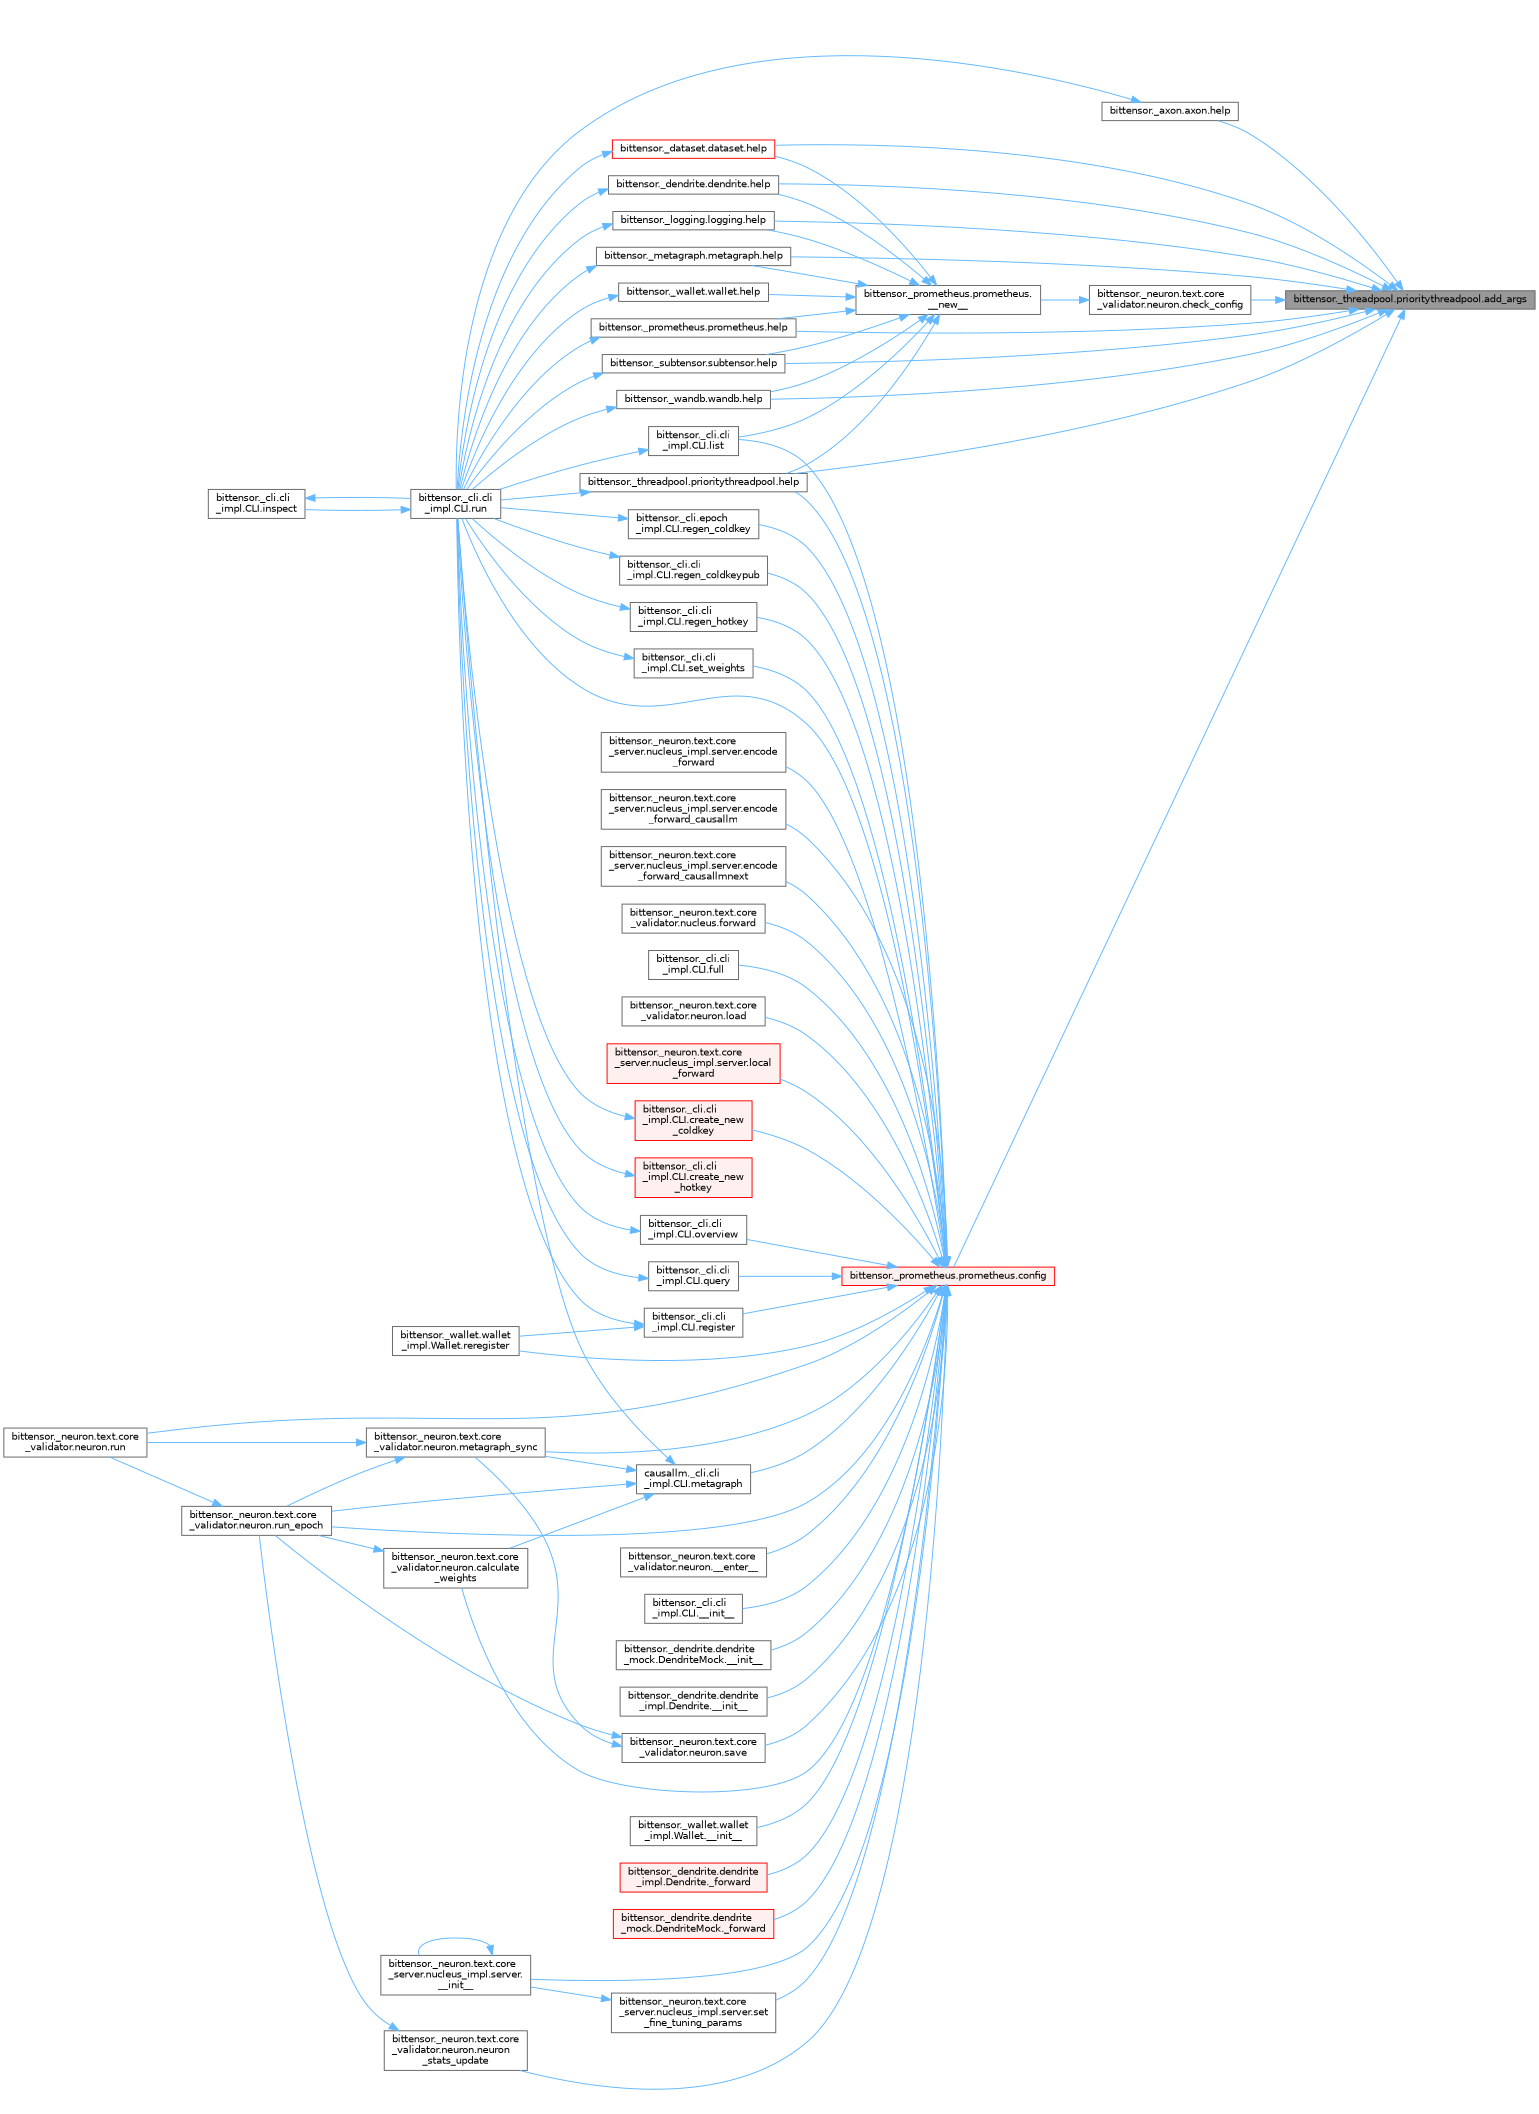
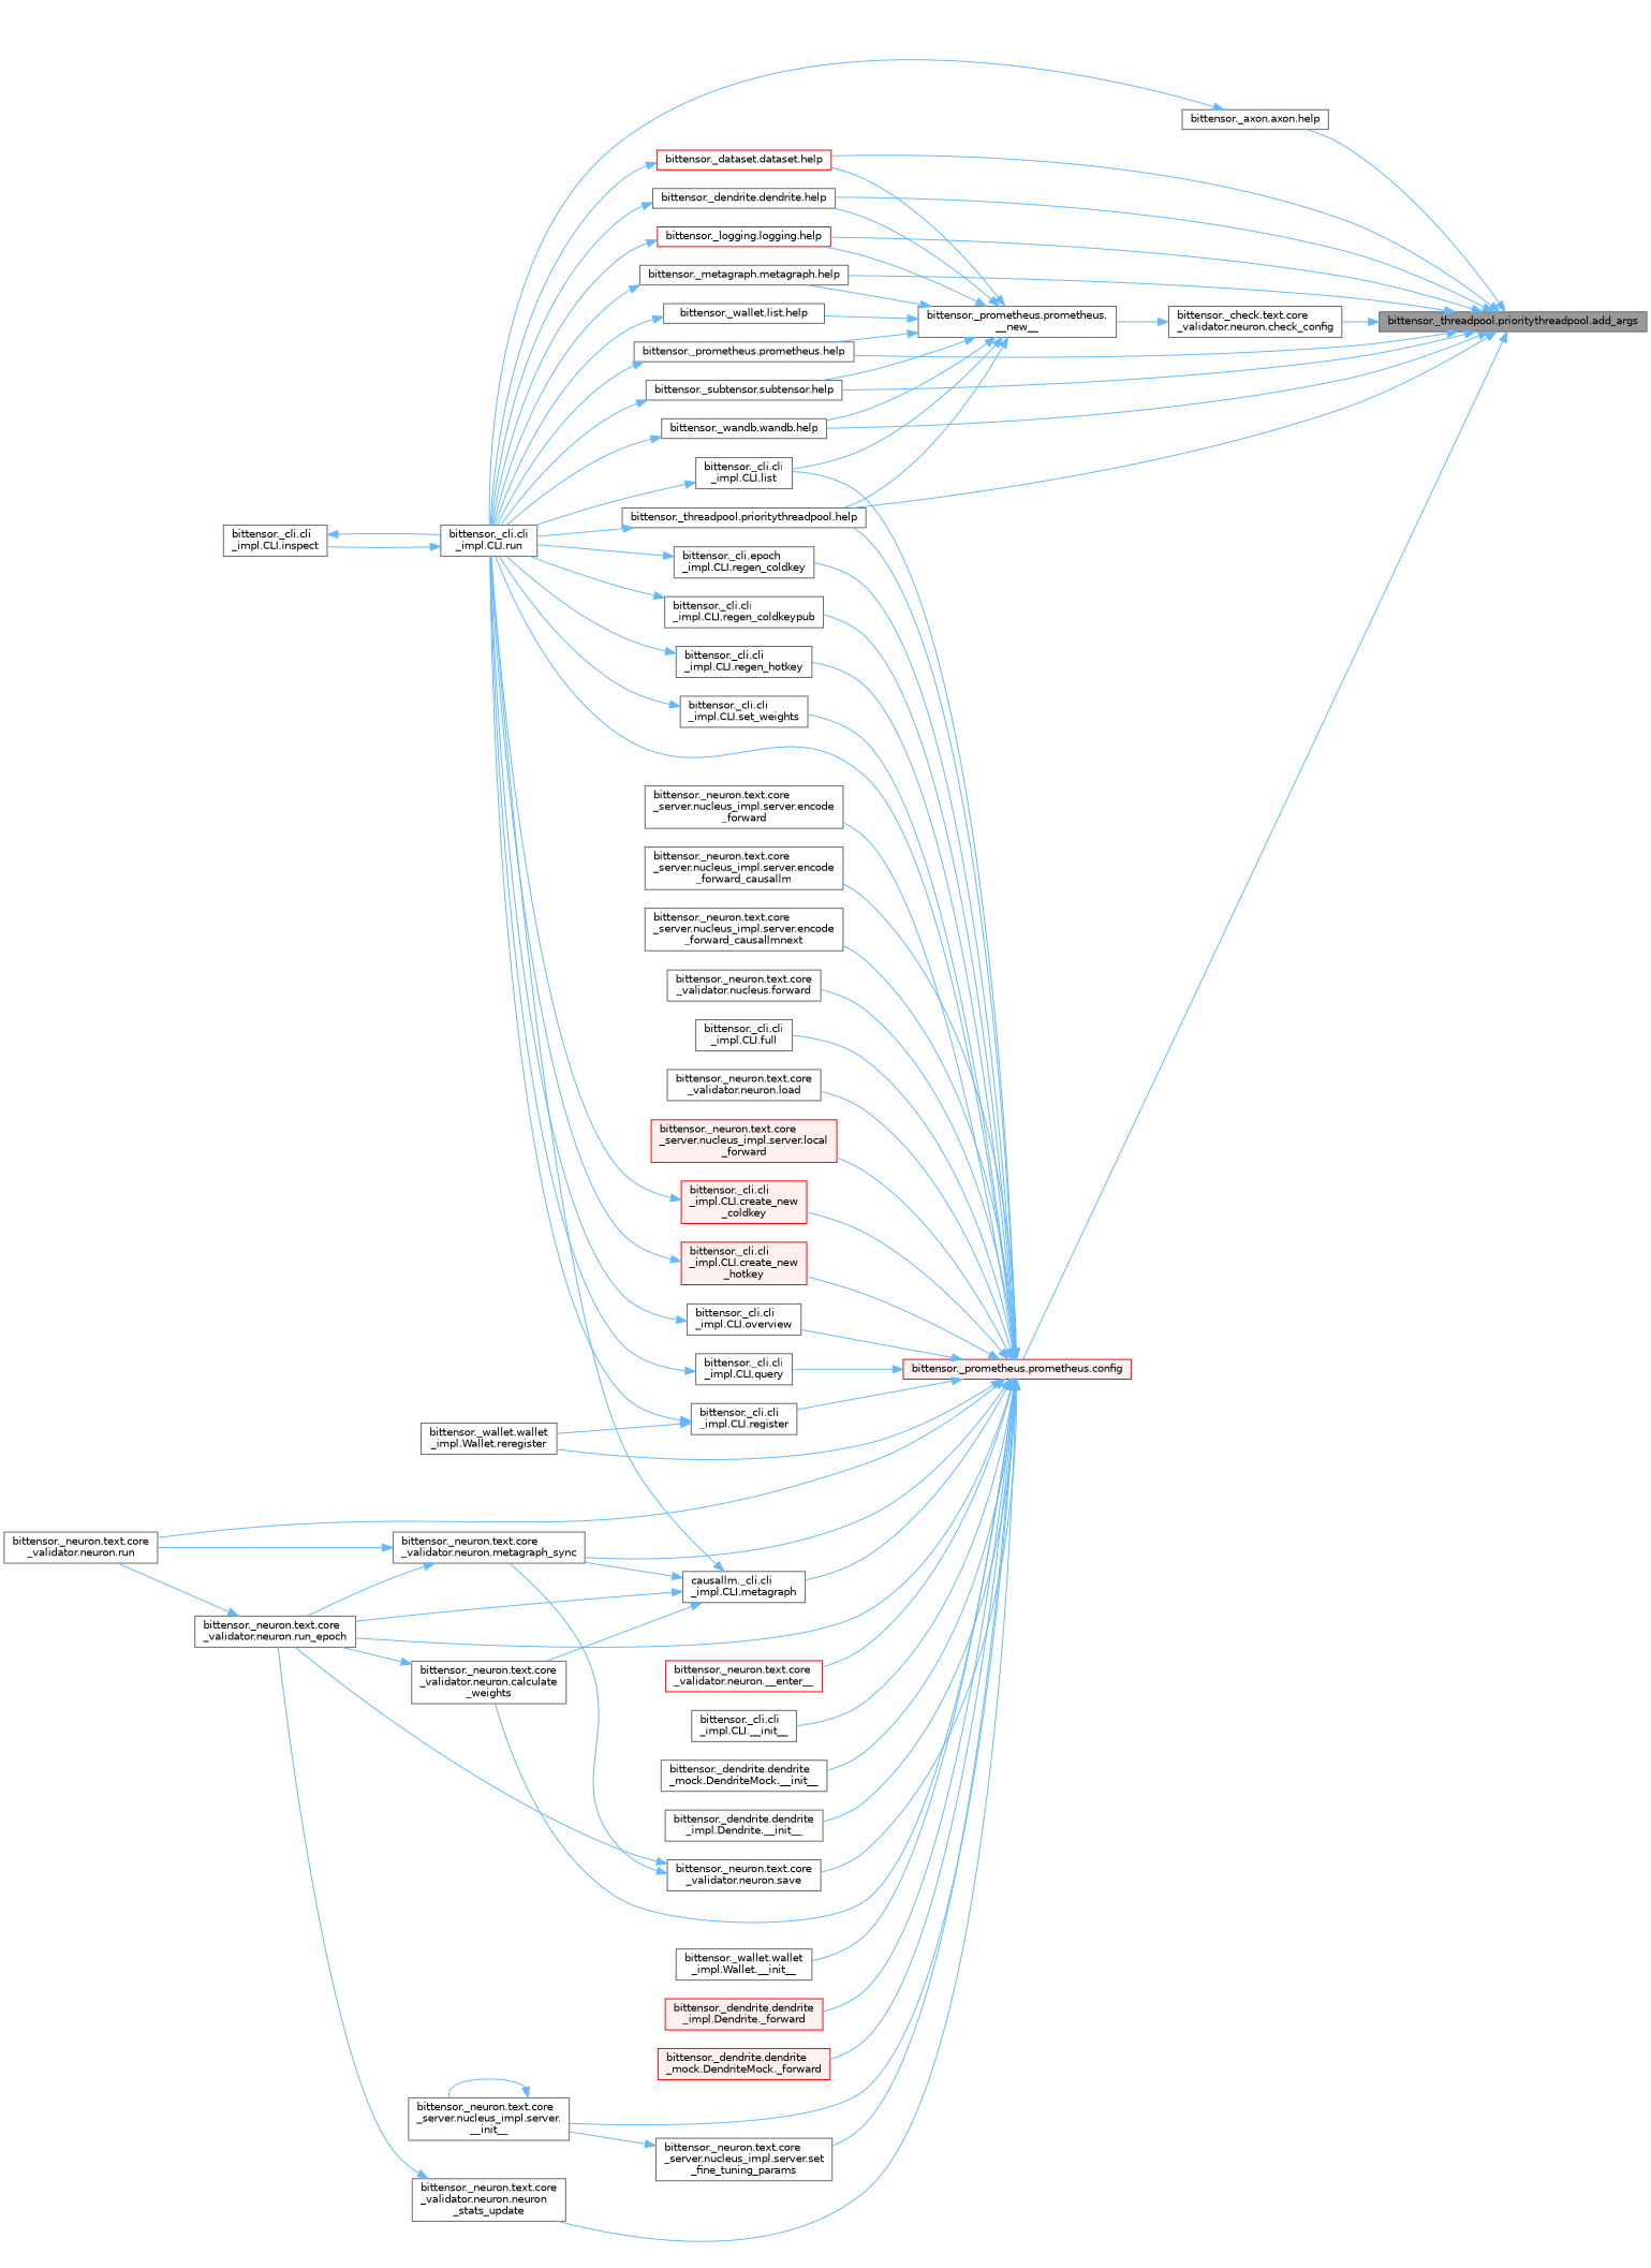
  digraph {
    rankdir=RL
    node [color=grey40 fillcolor=white fontname=Helvetica fontsize=10 shape=box style=filled]
    edge [color=steelblue1 dir=back fontname=Helvetica fontsize=10 labelfontname=Helvetica labelfontsize=10 style=solid]
    n1 [color=gray40 fillcolor=grey60 fontcolor=black height=0.2 label="bittensor._threadpool.prioritythreadpool.add_args" width=0.4]
-   n2 [height=0.2 label="bittensor._neuron.text.core\l_validator.neuron.check_config" width=0.4]
+   n2 [height=0.2 label="bittensor._check.text.core\l_validator.neuron.check_config" width=0.4]
    n3 [height=0.2 label="bittensor._axon.axon.help" width=0.4]
    n4 [color=red height=0.2 label="bittensor._dataset.dataset.help" width=0.4]
    n5 [height=0.2 label="bittensor._dendrite.dendrite.help" width=0.4]
-   n6 [height=0.2 label="bittensor._logging.logging.help" width=0.4]
+   n6 [color=red height=0.2 label="bittensor._logging.logging.help" width=0.4]
    n7 [height=0.2 label="bittensor._metagraph.metagraph.help" width=0.4]
    n8 [height=0.2 label="bittensor._prometheus.prometheus.help" width=0.4]
    n9 [height=0.2 label="bittensor._subtensor.subtensor.help" width=0.4]
    n10 [height=0.2 label="bittensor._threadpool.prioritythreadpool.help" width=0.4]
    n11 [height=0.2 label="bittensor._wandb.wandb.help" width=0.4]
    n12 [color=red fillcolor="#FFF0F0" height=0.2 label="bittensor._prometheus.prometheus.config" width=0.4]
    n13 [height=0.2 label="bittensor._prometheus.prometheus.\l__new__" width=0.4]
    n14 [height=0.2 label="bittensor._cli.cli\l_impl.CLI.run" width=0.4]
-   n15 [height=0.2 label="bittensor._wallet.wallet.help" width=0.4]
-   n16 [height=0.2 label="bittensor._neuron.text.core\l_validator.neuron.__enter__" width=0.4]
+   n15 [height=0.2 label="bittensor._wallet.list.help" width=0.4]
+   n16 [color=red height=0.2 label="bittensor._neuron.text.core\l_validator.neuron.__enter__" width=0.4]
    n17 [height=0.2 label="bittensor._cli.cli\l_impl.CLI.__init__" width=0.4]
    n18 [height=0.2 label="bittensor._dendrite.dendrite\l_mock.DendriteMock.__init__" width=0.4]
    n19 [height=0.2 label="bittensor._dendrite.dendrite\l_impl.Dendrite.__init__" width=0.4]
    n20 [height=0.2 label="bittensor._neuron.text.core\l_server.nucleus_impl.server.\l__init__" width=0.4]
    n21 [height=0.2 label="bittensor._wallet.wallet\l_impl.Wallet.__init__" width=0.4]
    n22 [color=red fillcolor="#FFF0F0" height=0.2 label="bittensor._dendrite.dendrite\l_impl.Dendrite._forward" width=0.4]
    n23 [color=red fillcolor="#FFF0F0" height=0.2 label="bittensor._dendrite.dendrite\l_mock.DendriteMock._forward" width=0.4]
    n24 [height=0.2 label="bittensor._neuron.text.core\l_validator.neuron.calculate\l_weights" width=0.4]
    n25 [height=0.2 label="bittensor._neuron.text.core\l_validator.neuron.run_epoch" width=0.4]
    n26 [height=0.2 label="bittensor._neuron.text.core\l_validator.neuron.run" width=0.4]
    n27 [color=red fillcolor="#FFF0F0" height=0.2 label="bittensor._cli.cli\l_impl.CLI.create_new\l_coldkey" width=0.4]
    n28 [color=red fillcolor="#FFF0F0" height=0.2 label="bittensor._cli.cli\l_impl.CLI.create_new\l_hotkey" width=0.4]
    n29 [height=0.2 label="bittensor._neuron.text.core\l_server.nucleus_impl.server.encode\l_forward" width=0.4]
    n30 [height=0.2 label="bittensor._neuron.text.core\l_server.nucleus_impl.server.encode\l_forward_causallm" width=0.4]
    n31 [height=0.2 label="bittensor._neuron.text.core\l_server.nucleus_impl.server.encode\l_forward_causallmnext" width=0.4]
    n32 [height=0.2 label="bittensor._neuron.text.core\l_validator.nucleus.forward" width=0.4]
    n33 [height=0.2 label="bittensor._cli.cli\l_impl.CLI.full" width=0.4]
    n34 [height=0.2 label="bittensor._cli.cli\l_impl.CLI.list" width=0.4]
    n35 [height=0.2 label="bittensor._neuron.text.core\l_validator.neuron.load" width=0.4]
    n36 [color=red fillcolor="#FFF0F0" height=0.2 label="bittensor._neuron.text.core\l_server.nucleus_impl.server.local\l_forward" width=0.4]
    n37 [height=0.2 label="causallm._cli.cli\l_impl.CLI.metagraph" width=0.4]
    n38 [height=0.2 label="bittensor._neuron.text.core\l_validator.neuron.metagraph_sync" width=0.4]
    n39 [height=0.2 label="bittensor._neuron.text.core\l_validator.neuron.neuron\l_stats_update" width=0.4]
    n40 [height=0.2 label="bittensor._cli.cli\l_impl.CLI.overview" width=0.4]
    n41 [height=0.2 label="bittensor._cli.cli\l_impl.CLI.query" width=0.4]
    n42 [height=0.2 label="bittensor._cli.epoch\l_impl.CLI.regen_coldkey" width=0.4]
    n43 [height=0.2 label="bittensor._cli.cli\l_impl.CLI.regen_coldkeypub" width=0.4]
    n44 [height=0.2 label="bittensor._cli.cli\l_impl.CLI.regen_hotkey" width=0.4]
    n45 [height=0.2 label="bittensor._cli.cli\l_impl.CLI.register" width=0.4]
    n46 [height=0.2 label="bittensor._wallet.wallet\l_impl.Wallet.reregister" width=0.4]
    n47 [height=0.2 label="bittensor._neuron.text.core\l_validator.neuron.save" width=0.4]
    n48 [height=0.2 label="bittensor._neuron.text.core\l_server.nucleus_impl.server.set\l_fine_tuning_params" width=0.4]
    n49 [height=0.2 label="bittensor._cli.cli\l_impl.CLI.set_weights" width=0.4]
    n50 [height=0.2 label="bittensor._cli.cli\l_impl.CLI.inspect" width=0.4]
    n1 -> n2
    n1 -> n3
    n1 -> n4
    n1 -> n5
    n1 -> n6
    n1 -> n7
    n1 -> n8
    n1 -> n9
    n1 -> n10
    n1 -> n11
    n1 -> n12
    n2 -> n13
    n3 -> n14
    n4 -> n14
    n5 -> n14
    n6 -> n14
    n7 -> n14
    n8 -> n14
    n9 -> n14
    n10 -> n14
    n11 -> n14
    n12 -> n10
    n12 -> n14
    n12 -> n16
    n12 -> n17
    n12 -> n18
    n12 -> n19
    n12 -> n20
    n12 -> n21
    n12 -> n22
    n12 -> n23
    n12 -> n24
    n12 -> n25
    n12 -> n26
    n12 -> n27
+   n12 -> n28
    n12 -> n29
    n12 -> n30
    n12 -> n31
    n12 -> n32
    n12 -> n33
    n12 -> n34
    n12 -> n35
    n12 -> n36
    n12 -> n37
    n12 -> n38
    n12 -> n39
    n12 -> n40
    n12 -> n41
    n12 -> n42
    n12 -> n43
    n12 -> n44
    n12 -> n45
    n12 -> n46
    n12 -> n47
    n12 -> n48
    n12 -> n49
    n13 -> n4
    n13 -> n5
    n13 -> n6
    n13 -> n7
    n13 -> n8
    n13 -> n9
    n13 -> n10
    n13 -> n11
    n13 -> n15
    n13 -> n34
    n14 -> n50
    n15 -> n14
    n20 -> n20
    n24 -> n25
    n25 -> n26
    n27 -> n14
    n28 -> n14
    n34 -> n14
    n37 -> n14
    n37 -> n24
    n37 -> n25
    n37 -> n38
    n38 -> n25
    n38 -> n26
    n39 -> n25
    n40 -> n14
    n41 -> n14
    n42 -> n14
    n43 -> n14
    n44 -> n14
    n45 -> n14
    n45 -> n46
    n47 -> n25
    n47 -> n38
    n48 -> n20
    n49 -> n14
    n50 -> n14
  }
